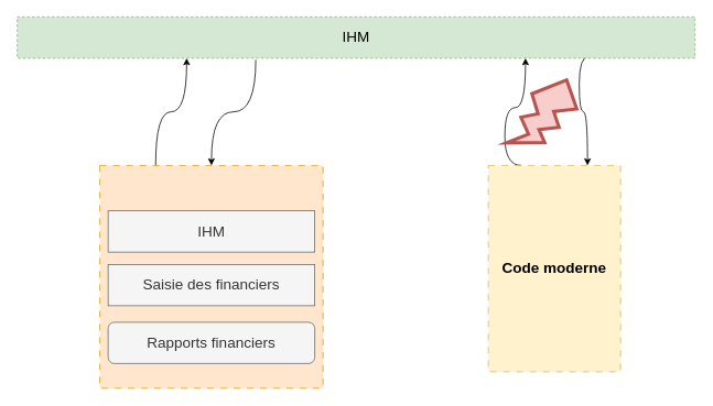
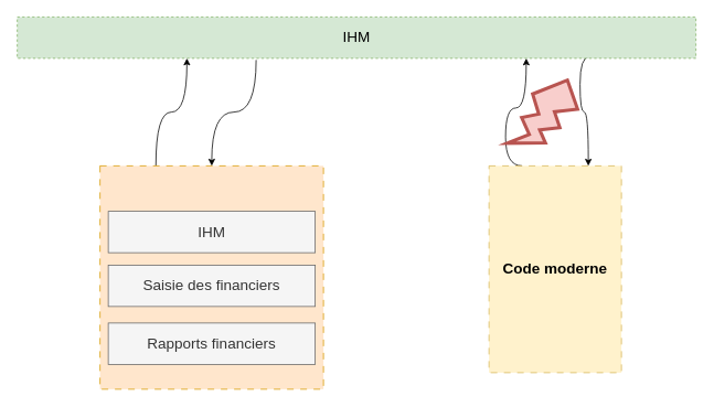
  <mxCell id="0" />
  <mxCell id="1" parent="0" />
  <mxCell id="2" style="edgeStyle=orthogonalEdgeStyle;rounded=0;orthogonalLoop=1;jettySize=auto;html=1;exitX=0.25;exitY=0;exitDx=0;exitDy=0;entryX=0.25;entryY=1;entryDx=0;entryDy=0;curved=1;" edge="1" parent="1" source="3" target="11"><mxGeometry relative="1" as="geometry" /></mxCell>
  <mxCell id="3" value="" style="whiteSpace=wrap;html=1;aspect=fixed;dashed=1;dashPattern=8 8;fillColor=#ffe6cc;strokeColor=#d79b00;" parent="1" vertex="1"><mxGeometry x="120" y="200" width="270" height="270" as="geometry" /></mxCell>
  <mxCell id="4" style="edgeStyle=orthogonalEdgeStyle;rounded=0;orthogonalLoop=1;jettySize=auto;html=1;exitX=0.25;exitY=0;exitDx=0;exitDy=0;entryX=0.75;entryY=1;entryDx=0;entryDy=0;curved=1;" edge="1" parent="1" source="5" target="11"><mxGeometry relative="1" as="geometry"><Array as="points"><mxPoint x="610" y="200" /><mxPoint x="610" y="130" /><mxPoint x="635" y="130" /></Array></mxGeometry></mxCell>
  <mxCell id="5" value="&lt;font style=&quot;font-size: 18px;&quot;&gt;&lt;b&gt;Code moderne&lt;/b&gt;&lt;/font&gt;" style="whiteSpace=wrap;html=1;aspect=fixed;dashed=1;dashPattern=8 8;fillColor=#fff2cc;strokeColor=#d6b656;" parent="1" vertex="1"><mxGeometry x="590" y="200" width="160" height="250" as="geometry" /></mxCell>
  <mxCell id="6" value="&lt;font style=&quot;font-size: 18px;&quot;&gt;IHM&lt;/font&gt;" style="rounded=0;whiteSpace=wrap;html=1;fillColor=#f5f5f5;fontColor=#333333;strokeColor=#666666;" parent="1" vertex="1"><mxGeometry x="130" y="255" width="250" height="50" as="geometry" /></mxCell>
  <mxCell id="7" value="&lt;font style=&quot;font-size: 18px;&quot;&gt;Saisie des financiers&lt;/font&gt;" style="rounded=0;whiteSpace=wrap;html=1;fillColor=#f5f5f5;fontColor=#333333;strokeColor=#666666;" parent="1" vertex="1"><mxGeometry x="130" y="320" width="250" height="50" as="geometry" /></mxCell>
- <mxCell id="8" value="&lt;font style=&quot;font-size: 18px;&quot;&gt;Rapports financiers&lt;/font&gt;" style="whiteSpace=wrap;html=1;fillColor=#f5f5f5;fontColor=#333333;strokeColor=#666666;rounded=1;" parent="1" vertex="1"><mxGeometry x="130" y="390" width="250" height="50" as="geometry" /></mxCell>
+ <mxCell id="8" value="&lt;font style=&quot;font-size: 18px;&quot;&gt;Rapports financiers&lt;/font&gt;" style="rounded=0;whiteSpace=wrap;html=1;fillColor=#f5f5f5;fontColor=#333333;strokeColor=#666666;" parent="1" vertex="1"><mxGeometry x="130" y="390" width="250" height="50" as="geometry" /></mxCell>
  <mxCell id="9" style="edgeStyle=orthogonalEdgeStyle;rounded=0;orthogonalLoop=1;jettySize=auto;html=1;exitX=0.352;exitY=1.04;exitDx=0;exitDy=0;entryX=0.5;entryY=0;entryDx=0;entryDy=0;curved=1;exitPerimeter=0;" edge="1" parent="1" source="11" target="3"><mxGeometry relative="1" as="geometry" /></mxCell>
  <mxCell id="10" style="edgeStyle=orthogonalEdgeStyle;rounded=0;orthogonalLoop=1;jettySize=auto;html=1;exitX=0.843;exitY=0.96;exitDx=0;exitDy=0;entryX=0.75;entryY=0;entryDx=0;entryDy=0;curved=1;exitPerimeter=0;" edge="1" parent="1" source="11" target="5"><mxGeometry relative="1" as="geometry"><Array as="points"><mxPoint x="700" y="68" /><mxPoint x="700" y="135" /><mxPoint x="710" y="135" /></Array></mxGeometry></mxCell>
  <mxCell id="11" value="&lt;font style=&quot;font-size: 18px;&quot;&gt;IHM&lt;/font&gt;" style="rounded=0;whiteSpace=wrap;html=1;fillColor=#d5e8d4;strokeColor=#82b366;dashed=1;" vertex="1" parent="1"><mxGeometry x="20" y="20" width="820" height="50" as="geometry" /></mxCell>
  <mxCell id="12" value="" style="verticalLabelPosition=bottom;verticalAlign=top;html=1;shape=mxgraph.basic.flash;rotation=25;fillColor=#f8cecc;strokeColor=#b85450;perimeterSpacing=6;strokeWidth=4;" vertex="1" parent="1"><mxGeometry x="630" y="90" width="60" height="100" as="geometry" /></mxCell>
